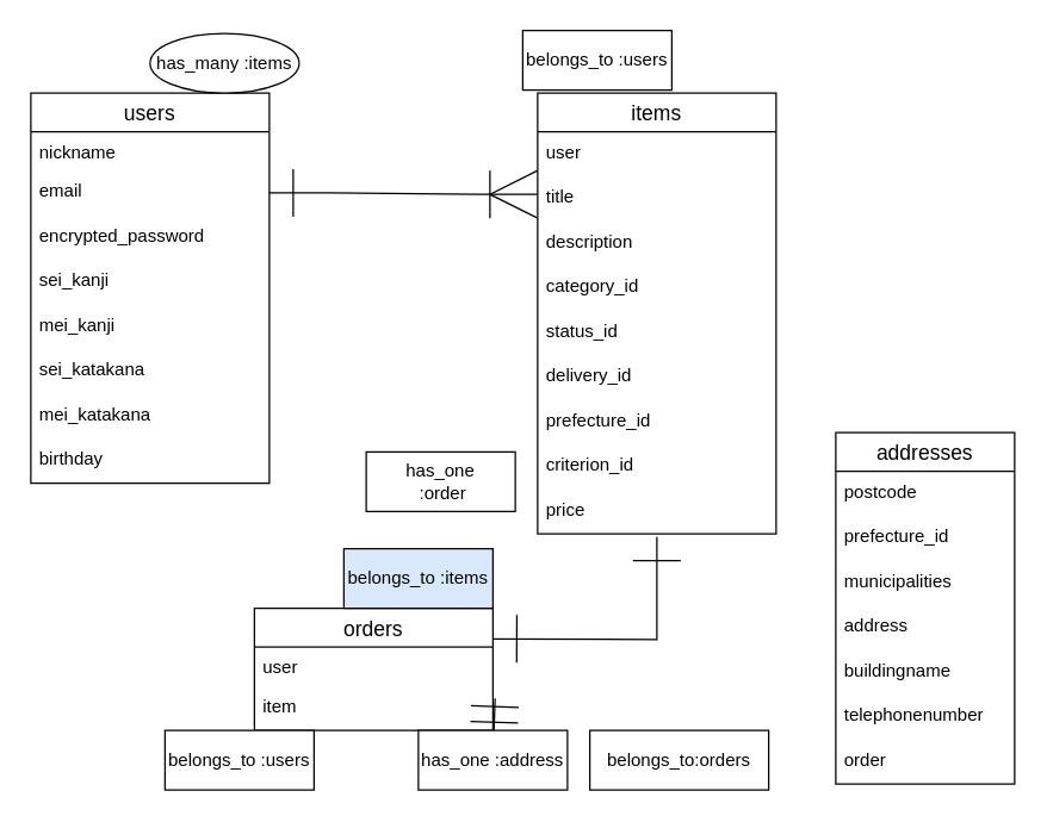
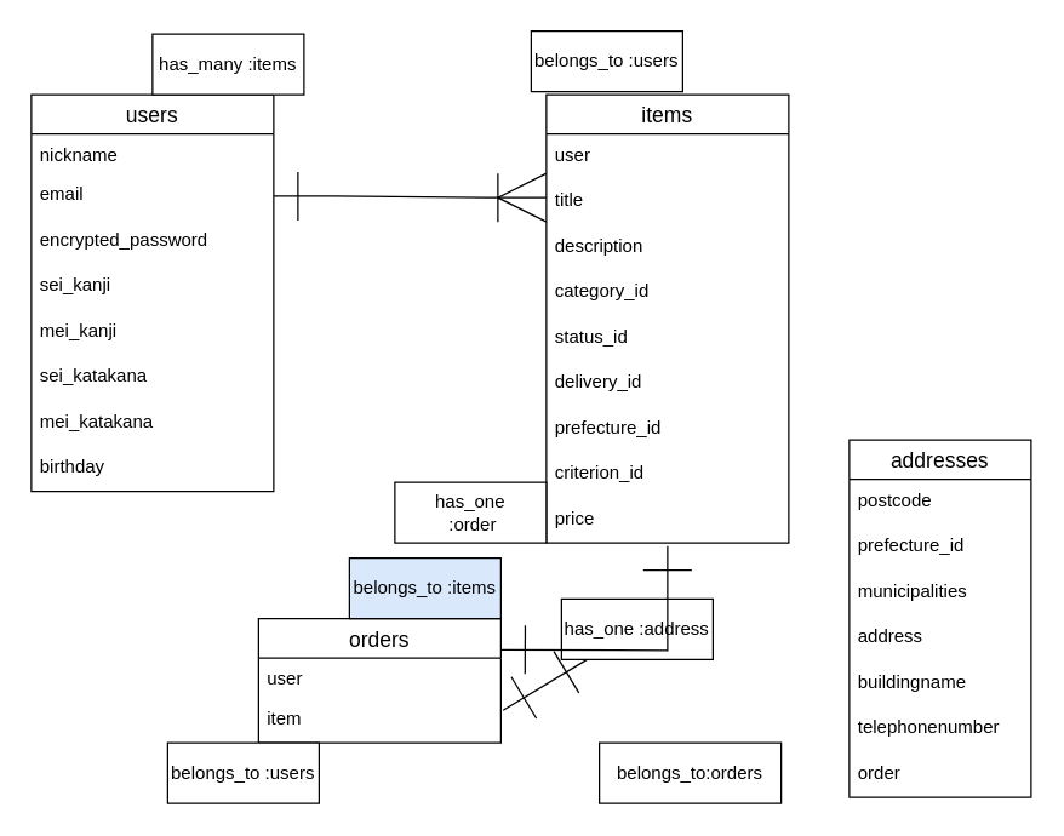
  <mxCell id="0" />
  <mxCell id="1" parent="0" />
  <mxCell id="2" value="users" style="swimlane;fontStyle=0;childLayout=stackLayout;horizontal=1;startSize=26;horizontalStack=0;resizeParent=1;resizeParentMax=0;resizeLast=0;collapsible=1;marginBottom=0;align=center;fontSize=14;" parent="1" vertex="1"><mxGeometry x="20" y="62" width="160" height="262" as="geometry" /></mxCell>
  <mxCell id="3" value="nickname" style="text;strokeColor=none;fillColor=none;spacingLeft=4;spacingRight=4;overflow=hidden;rotatable=0;points=[[0,0.5],[1,0.5]];portConstraint=eastwest;fontSize=12;" parent="2" vertex="1"><mxGeometry y="26" width="160" height="26" as="geometry" /></mxCell>
  <mxCell id="4" value="email" style="text;strokeColor=none;fillColor=none;spacingLeft=4;spacingRight=4;overflow=hidden;rotatable=0;points=[[0,0.5],[1,0.5]];portConstraint=eastwest;fontSize=12;" parent="2" vertex="1"><mxGeometry y="52" width="160" height="30" as="geometry" /></mxCell>
  <mxCell id="5" value="encrypted_password" style="text;strokeColor=none;fillColor=none;spacingLeft=4;spacingRight=4;overflow=hidden;rotatable=0;points=[[0,0.5],[1,0.5]];portConstraint=eastwest;fontSize=12;" parent="2" vertex="1"><mxGeometry y="82" width="160" height="30" as="geometry" /></mxCell>
  <mxCell id="6" value="sei_kanji" style="text;strokeColor=none;fillColor=none;spacingLeft=4;spacingRight=4;overflow=hidden;rotatable=0;points=[[0,0.5],[1,0.5]];portConstraint=eastwest;fontSize=12;" parent="2" vertex="1"><mxGeometry y="112" width="160" height="30" as="geometry" /></mxCell>
  <mxCell id="7" value="mei_kanji" style="text;strokeColor=none;fillColor=none;spacingLeft=4;spacingRight=4;overflow=hidden;rotatable=0;points=[[0,0.5],[1,0.5]];portConstraint=eastwest;fontSize=12;" parent="2" vertex="1"><mxGeometry y="142" width="160" height="30" as="geometry" /></mxCell>
  <mxCell id="8" value="sei_katakana" style="text;strokeColor=none;fillColor=none;spacingLeft=4;spacingRight=4;overflow=hidden;rotatable=0;points=[[0,0.5],[1,0.5]];portConstraint=eastwest;fontSize=12;" parent="2" vertex="1"><mxGeometry y="172" width="160" height="30" as="geometry" /></mxCell>
  <mxCell id="9" value="mei_katakana" style="text;strokeColor=none;fillColor=none;spacingLeft=4;spacingRight=4;overflow=hidden;rotatable=0;points=[[0,0.5],[1,0.5]];portConstraint=eastwest;fontSize=12;" parent="2" vertex="1"><mxGeometry y="202" width="160" height="30" as="geometry" /></mxCell>
  <mxCell id="10" value="birthday" style="text;strokeColor=none;fillColor=none;spacingLeft=4;spacingRight=4;overflow=hidden;rotatable=0;points=[[0,0.5],[1,0.5]];portConstraint=eastwest;fontSize=12;" parent="2" vertex="1"><mxGeometry y="232" width="160" height="30" as="geometry" /></mxCell>
  <mxCell id="11" value="items" style="swimlane;fontStyle=0;childLayout=stackLayout;horizontal=1;startSize=26;horizontalStack=0;resizeParent=1;resizeParentMax=0;resizeLast=0;collapsible=1;marginBottom=0;align=center;fontSize=14;" parent="1" vertex="1"><mxGeometry x="360" y="62" width="160" height="296" as="geometry" /></mxCell>
  <mxCell id="12" value="user" style="text;strokeColor=none;fillColor=none;spacingLeft=4;spacingRight=4;overflow=hidden;rotatable=0;points=[[0,0.5],[1,0.5]];portConstraint=eastwest;fontSize=12;" parent="11" vertex="1"><mxGeometry y="26" width="160" height="30" as="geometry" /></mxCell>
  <mxCell id="13" value="title" style="text;strokeColor=none;fillColor=none;spacingLeft=4;spacingRight=4;overflow=hidden;rotatable=0;points=[[0,0.5],[1,0.5]];portConstraint=eastwest;fontSize=12;" parent="11" vertex="1"><mxGeometry y="56" width="160" height="30" as="geometry" /></mxCell>
  <mxCell id="14" value="description" style="text;strokeColor=none;fillColor=none;spacingLeft=4;spacingRight=4;overflow=hidden;rotatable=0;points=[[0,0.5],[1,0.5]];portConstraint=eastwest;fontSize=12;" parent="11" vertex="1"><mxGeometry y="86" width="160" height="30" as="geometry" /></mxCell>
  <mxCell id="15" value="category_id" style="text;strokeColor=none;fillColor=none;spacingLeft=4;spacingRight=4;overflow=hidden;rotatable=0;points=[[0,0.5],[1,0.5]];portConstraint=eastwest;fontSize=12;" parent="11" vertex="1"><mxGeometry y="116" width="160" height="30" as="geometry" /></mxCell>
  <mxCell id="16" value="status_id" style="text;strokeColor=none;fillColor=none;spacingLeft=4;spacingRight=4;overflow=hidden;rotatable=0;points=[[0,0.5],[1,0.5]];portConstraint=eastwest;fontSize=12;" parent="11" vertex="1"><mxGeometry y="146" width="160" height="30" as="geometry" /></mxCell>
  <mxCell id="17" value="delivery_id" style="text;strokeColor=none;fillColor=none;spacingLeft=4;spacingRight=4;overflow=hidden;rotatable=0;points=[[0,0.5],[1,0.5]];portConstraint=eastwest;fontSize=12;" parent="11" vertex="1"><mxGeometry y="176" width="160" height="30" as="geometry" /></mxCell>
  <mxCell id="18" value="prefecture_id" style="text;strokeColor=none;fillColor=none;spacingLeft=4;spacingRight=4;overflow=hidden;rotatable=0;points=[[0,0.5],[1,0.5]];portConstraint=eastwest;fontSize=12;" parent="11" vertex="1"><mxGeometry y="206" width="160" height="30" as="geometry" /></mxCell>
  <mxCell id="19" value="criterion_id" style="text;strokeColor=none;fillColor=none;spacingLeft=4;spacingRight=4;overflow=hidden;rotatable=0;points=[[0,0.5],[1,0.5]];portConstraint=eastwest;fontSize=12;" parent="11" vertex="1"><mxGeometry y="236" width="160" height="30" as="geometry" /></mxCell>
  <mxCell id="20" value="price" style="text;strokeColor=none;fillColor=none;spacingLeft=4;spacingRight=4;overflow=hidden;rotatable=0;points=[[0,0.5],[1,0.5]];portConstraint=eastwest;fontSize=12;" parent="11" vertex="1"><mxGeometry y="266" width="160" height="30" as="geometry" /></mxCell>
  <mxCell id="21" value="" style="edgeStyle=entityRelationEdgeStyle;fontSize=12;html=1;endArrow=ERoneToMany;exitX=1;exitY=0.5;exitDx=0;exitDy=0;endSize=30;startArrow=ERone;startFill=0;startSize=30;" parent="1" source="4" edge="1"><mxGeometry width="100" height="100" relative="1" as="geometry"><mxPoint x="250" y="260" as="sourcePoint" /><mxPoint x="360" y="130" as="targetPoint" /></mxGeometry></mxCell>
- <mxCell id="22" value="has_many :items" style="ellipse;whiteSpace=wrap;html=1;align=center;" parent="1" vertex="1"><mxGeometry x="100" y="22" width="100" height="40" as="geometry" /></mxCell>
+ <mxCell id="22" value="has_many :items" style="whiteSpace=wrap;html=1;align=center;" parent="1" vertex="1"><mxGeometry x="100" y="22" width="100" height="40" as="geometry" /></mxCell>
  <mxCell id="23" value="belongs_to :users" style="whiteSpace=wrap;html=1;align=center;" parent="1" vertex="1"><mxGeometry x="350" y="20" width="100" height="40" as="geometry" /></mxCell>
  <mxCell id="24" value="orders" style="swimlane;fontStyle=0;childLayout=stackLayout;horizontal=1;startSize=26;horizontalStack=0;resizeParent=1;resizeParentMax=0;resizeLast=0;collapsible=1;marginBottom=0;align=center;fontSize=14;" parent="1" vertex="1"><mxGeometry x="170" y="408" width="160" height="82" as="geometry" /></mxCell>
  <mxCell id="25" value="user" style="text;strokeColor=none;fillColor=none;spacingLeft=4;spacingRight=4;overflow=hidden;rotatable=0;points=[[0,0.5],[1,0.5]];portConstraint=eastwest;fontSize=12;" parent="24" vertex="1"><mxGeometry y="26" width="160" height="26" as="geometry" /></mxCell>
  <mxCell id="26" value="item" style="text;strokeColor=none;fillColor=none;spacingLeft=4;spacingRight=4;overflow=hidden;rotatable=0;points=[[0,0.5],[1,0.5]];portConstraint=eastwest;fontSize=12;" parent="24" vertex="1"><mxGeometry y="52" width="160" height="30" as="geometry" /></mxCell>
  <mxCell id="27" value="addresses" style="swimlane;fontStyle=0;childLayout=stackLayout;horizontal=1;startSize=26;horizontalStack=0;resizeParent=1;resizeParentMax=0;resizeLast=0;collapsible=1;marginBottom=0;align=center;fontSize=14;" parent="1" vertex="1"><mxGeometry x="560" y="290" width="120" height="236" as="geometry" /></mxCell>
  <mxCell id="28" value="postcode" style="text;strokeColor=none;fillColor=none;spacingLeft=4;spacingRight=4;overflow=hidden;rotatable=0;points=[[0,0.5],[1,0.5]];portConstraint=eastwest;fontSize=12;" parent="27" vertex="1"><mxGeometry y="26" width="120" height="30" as="geometry" /></mxCell>
  <mxCell id="29" value="prefecture_id" style="text;strokeColor=none;fillColor=none;spacingLeft=4;spacingRight=4;overflow=hidden;rotatable=0;points=[[0,0.5],[1,0.5]];portConstraint=eastwest;fontSize=12;" parent="27" vertex="1"><mxGeometry y="56" width="120" height="30" as="geometry" /></mxCell>
  <mxCell id="30" value="municipalities" style="text;strokeColor=none;fillColor=none;spacingLeft=4;spacingRight=4;overflow=hidden;rotatable=0;points=[[0,0.5],[1,0.5]];portConstraint=eastwest;fontSize=12;" parent="27" vertex="1"><mxGeometry y="86" width="120" height="30" as="geometry" /></mxCell>
  <mxCell id="31" value="address" style="text;strokeColor=none;fillColor=none;spacingLeft=4;spacingRight=4;overflow=hidden;rotatable=0;points=[[0,0.5],[1,0.5]];portConstraint=eastwest;fontSize=12;" parent="27" vertex="1"><mxGeometry y="116" width="120" height="30" as="geometry" /></mxCell>
  <mxCell id="32" value="buildingname" style="text;strokeColor=none;fillColor=none;spacingLeft=4;spacingRight=4;overflow=hidden;rotatable=0;points=[[0,0.5],[1,0.5]];portConstraint=eastwest;fontSize=12;" parent="27" vertex="1"><mxGeometry y="146" width="120" height="30" as="geometry" /></mxCell>
  <mxCell id="33" value="telephonenumber" style="text;strokeColor=none;fillColor=none;spacingLeft=4;spacingRight=4;overflow=hidden;rotatable=0;points=[[0,0.5],[1,0.5]];portConstraint=eastwest;fontSize=12;" parent="27" vertex="1"><mxGeometry y="176" width="120" height="30" as="geometry" /></mxCell>
  <mxCell id="34" value="order" style="text;strokeColor=none;fillColor=none;spacingLeft=4;spacingRight=4;overflow=hidden;rotatable=0;points=[[0,0.5],[1,0.5]];portConstraint=eastwest;fontSize=12;" parent="27" vertex="1"><mxGeometry y="206" width="120" height="30" as="geometry" /></mxCell>
  <mxCell id="35" style="edgeStyle=none;html=1;startArrow=ERone;startFill=0;endArrow=ERone;endFill=0;startSize=30;endSize=30;exitX=1.009;exitY=0.283;exitDx=0;exitDy=0;exitPerimeter=0;" parent="1" source="26" target="36" edge="1"><mxGeometry relative="1" as="geometry"><mxPoint x="340" y="471" as="sourcePoint" /><mxPoint x="730" y="361" as="targetPoint" /></mxGeometry></mxCell>
- <mxCell id="36" value="has_one :address" style="whiteSpace=wrap;html=1;align=center;" parent="1" vertex="1"><mxGeometry x="280" y="490" width="100" height="40" as="geometry" /></mxCell>
+ <mxCell id="36" value="has_one :address" style="whiteSpace=wrap;html=1;align=center;" parent="1" vertex="1"><mxGeometry x="370" y="395" width="100" height="40" as="geometry" /></mxCell>
  <mxCell id="37" value="belongs_to:orders" style="whiteSpace=wrap;html=1;align=center;" parent="1" vertex="1"><mxGeometry x="395" y="490" width="120" height="40" as="geometry" /></mxCell>
  <mxCell id="38" value="belongs_to :users" style="whiteSpace=wrap;html=1;align=center;" parent="1" vertex="1"><mxGeometry x="110" y="490" width="100" height="40" as="geometry" /></mxCell>
  <mxCell id="39" value="belongs_to :items" style="whiteSpace=wrap;html=1;align=center;fillColor=#dae8fc;" parent="1" vertex="1"><mxGeometry x="230" y="368" width="100" height="40" as="geometry" /></mxCell>
  <mxCell id="40" value="" style="endArrow=ERone;html=1;rounded=0;startSize=30;endSize=30;exitX=1;exitY=0.25;exitDx=0;exitDy=0;startArrow=ERone;startFill=0;endFill=0;" parent="1" source="24" edge="1"><mxGeometry relative="1" as="geometry"><mxPoint x="400" y="410" as="sourcePoint" /><mxPoint x="440" y="360" as="targetPoint" /><Array as="points"><mxPoint x="440" y="429" /></Array></mxGeometry></mxCell>
- <mxCell id="41" value="has_one&lt;br&gt;&amp;nbsp;:order" style="whiteSpace=wrap;html=1;align=center;" parent="1" vertex="1"><mxGeometry x="245" y="303" width="100" height="40" as="geometry" /></mxCell>
+ <mxCell id="41" value="has_one&lt;br&gt;&amp;nbsp;:order" style="whiteSpace=wrap;html=1;align=center;" parent="1" vertex="1"><mxGeometry x="260" y="318" width="100" height="40" as="geometry" /></mxCell>
